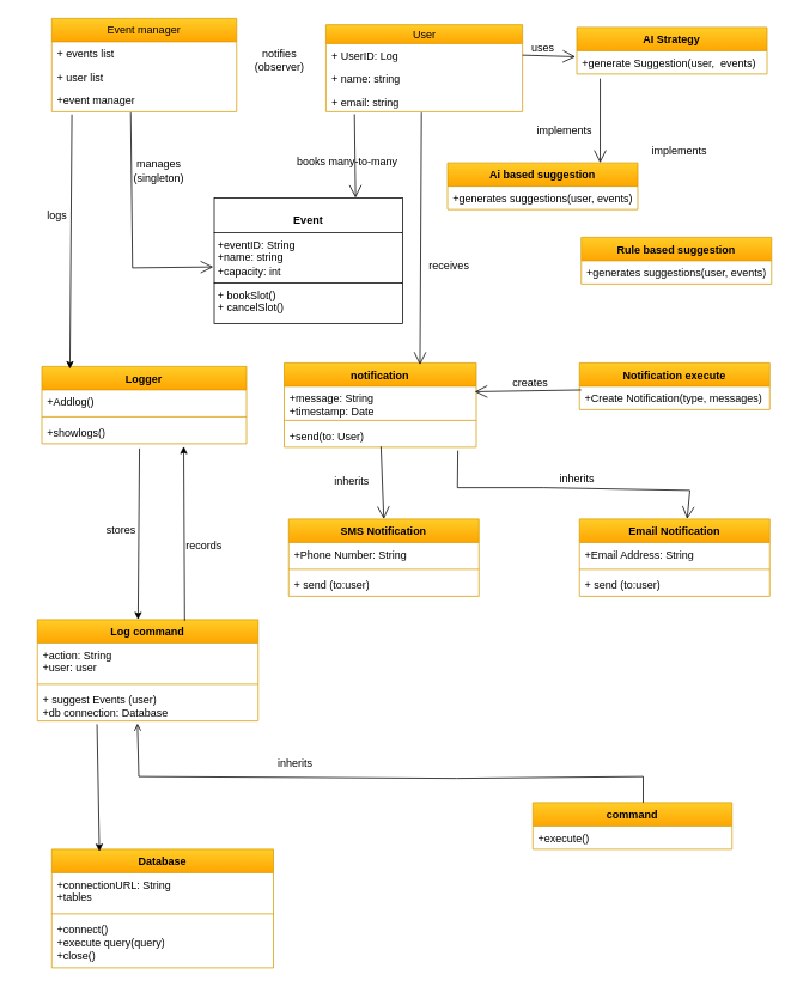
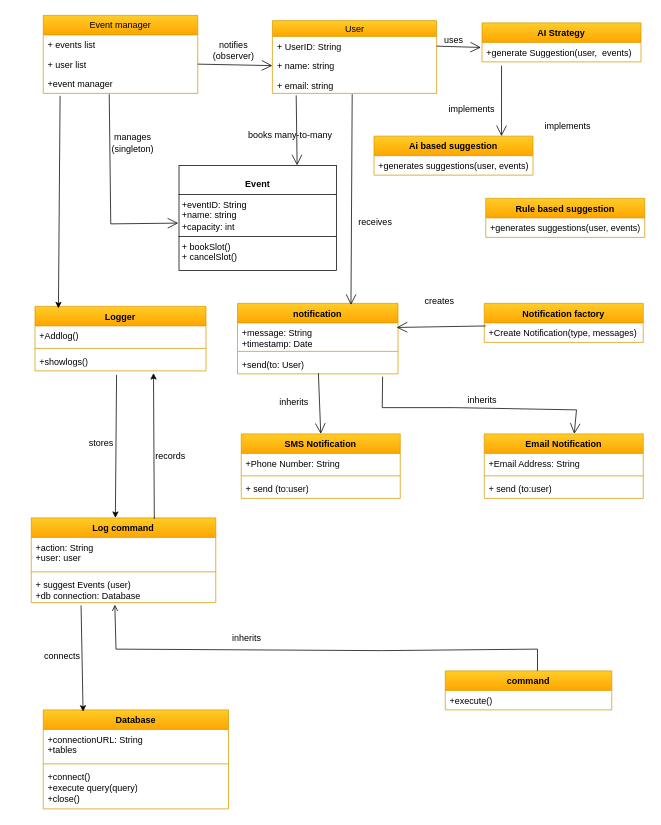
  <mxCell id="0" />
  <mxCell id="1" parent="0" />
  <mxCell id="2" value="Event manager" style="swimlane;fontStyle=0;childLayout=stackLayout;horizontal=1;startSize=26;horizontalStack=0;resizeParent=1;resizeParentMax=0;resizeLast=0;collapsible=1;marginBottom=0;whiteSpace=wrap;html=1;strokeColor=#d79b00;fillColor=#ffcd28;gradientColor=#ffa500;" parent="1" vertex="1"><mxGeometry x="57" y="20" width="206" height="104" as="geometry" /></mxCell>
  <mxCell id="3" value="+ events list" style="text;align=left;verticalAlign=top;spacingLeft=4;spacingRight=4;overflow=hidden;rotatable=0;points=[[0,0.5],[1,0.5]];portConstraint=eastwest;whiteSpace=wrap;html=1;" parent="2" vertex="1"><mxGeometry y="26" width="206" height="26" as="geometry" /></mxCell>
  <mxCell id="4" value="+ user list" style="text;strokeColor=none;fillColor=none;align=left;verticalAlign=top;spacingLeft=4;spacingRight=4;overflow=hidden;rotatable=0;points=[[0,0.5],[1,0.5]];portConstraint=eastwest;whiteSpace=wrap;html=1;" parent="2" vertex="1"><mxGeometry y="52" width="206" height="26" as="geometry" /></mxCell>
  <mxCell id="5" value="+event manager" style="text;strokeColor=none;fillColor=none;align=left;verticalAlign=top;spacingLeft=4;spacingRight=4;overflow=hidden;rotatable=0;points=[[0,0.5],[1,0.5]];portConstraint=eastwest;whiteSpace=wrap;html=1;" parent="2" vertex="1"><mxGeometry y="78" width="206" height="26" as="geometry" /></mxCell>
  <mxCell id="6" value="&lt;p style=&quot;margin:0px;margin-top:4px;text-align:center;&quot;&gt;&lt;br&gt;&lt;b&gt;Event&lt;/b&gt;&lt;/p&gt;&lt;hr size=&quot;1&quot; style=&quot;border-style:solid;&quot;&gt;&lt;p style=&quot;margin:0px;margin-left:4px;&quot;&gt;+eventID: String&lt;br&gt;+name: string&lt;/p&gt;&lt;p style=&quot;margin:0px;margin-left:4px;&quot;&gt;+capacity: int&lt;/p&gt;&lt;hr size=&quot;1&quot; style=&quot;border-style:solid;&quot;&gt;&lt;p style=&quot;margin:0px;margin-left:4px;&quot;&gt;+ bookSlot()&lt;br&gt;+ cancelSlot()&lt;/p&gt;" style="verticalAlign=top;align=left;overflow=fill;html=1;whiteSpace=wrap;" parent="1" vertex="1"><mxGeometry x="238" y="220" width="210" height="140" as="geometry" /></mxCell>
+ <mxCell id="7" value="" style="endArrow=open;endFill=1;endSize=12;html=1;rounded=0;entryX=0;entryY=0.5;entryDx=0;entryDy=0;exitX=1;exitY=0.5;exitDx=0;exitDy=0;" parent="1" source="4" target="39" edge="1"><mxGeometry width="160" relative="1" as="geometry"><mxPoint x="400.5" y="147" as="sourcePoint" /><mxPoint x="400.5" y="197" as="targetPoint" /></mxGeometry></mxCell>
  <mxCell id="8" value="notification" style="swimlane;fontStyle=1;align=center;verticalAlign=top;childLayout=stackLayout;horizontal=1;startSize=26;horizontalStack=0;resizeParent=1;resizeParentMax=0;resizeLast=0;collapsible=1;marginBottom=0;whiteSpace=wrap;html=1;fillColor=#ffcd28;gradientColor=#ffa500;strokeColor=#d79b00;" parent="1" vertex="1"><mxGeometry x="316" y="404" width="214" height="94" as="geometry" /></mxCell>
  <mxCell id="9" value="&lt;div&gt;+message: String&lt;/div&gt;&lt;div&gt;+timestamp: Date&lt;/div&gt;" style="text;strokeColor=none;fillColor=none;align=left;verticalAlign=top;spacingLeft=4;spacingRight=4;overflow=hidden;rotatable=0;points=[[0,0.5],[1,0.5]];portConstraint=eastwest;whiteSpace=wrap;html=1;" parent="8" vertex="1"><mxGeometry y="26" width="214" height="34" as="geometry" /></mxCell>
  <mxCell id="10" value="" style="line;strokeWidth=1;fillColor=none;align=left;verticalAlign=middle;spacingTop=-1;spacingLeft=3;spacingRight=3;rotatable=0;labelPosition=right;points=[];portConstraint=eastwest;strokeColor=inherit;" parent="8" vertex="1"><mxGeometry y="60" width="214" height="8" as="geometry" /></mxCell>
  <mxCell id="11" value="+send(to: User)" style="text;strokeColor=none;fillColor=none;align=left;verticalAlign=top;spacingLeft=4;spacingRight=4;overflow=hidden;rotatable=0;points=[[0,0.5],[1,0.5]];portConstraint=eastwest;whiteSpace=wrap;html=1;" parent="8" vertex="1"><mxGeometry y="68" width="214" height="26" as="geometry" /></mxCell>
- <mxCell id="12" value="Notification execute" style="swimlane;fontStyle=1;align=center;verticalAlign=top;childLayout=stackLayout;horizontal=1;startSize=26;horizontalStack=0;resizeParent=1;resizeParentMax=0;resizeLast=0;collapsible=1;marginBottom=0;whiteSpace=wrap;html=1;fillColor=#ffcd28;gradientColor=#ffa500;strokeColor=#d79b00;" parent="1" vertex="1"><mxGeometry x="645" y="404" width="212" height="52" as="geometry" /></mxCell>
+ <mxCell id="12" value="Notification factory" style="swimlane;fontStyle=1;align=center;verticalAlign=top;childLayout=stackLayout;horizontal=1;startSize=26;horizontalStack=0;resizeParent=1;resizeParentMax=0;resizeLast=0;collapsible=1;marginBottom=0;whiteSpace=wrap;html=1;fillColor=#ffcd28;gradientColor=#ffa500;strokeColor=#d79b00;" parent="1" vertex="1"><mxGeometry x="645" y="404" width="212" height="52" as="geometry" /></mxCell>
  <mxCell id="13" value="+Create Notification(type, messages)" style="text;strokeColor=none;fillColor=none;align=left;verticalAlign=top;spacingLeft=4;spacingRight=4;overflow=hidden;rotatable=0;points=[[0,0.5],[1,0.5]];portConstraint=eastwest;whiteSpace=wrap;html=1;" parent="12" vertex="1"><mxGeometry y="26" width="212" height="26" as="geometry" /></mxCell>
  <mxCell id="14" value="SMS Notification" style="swimlane;fontStyle=1;align=center;verticalAlign=top;childLayout=stackLayout;horizontal=1;startSize=26;horizontalStack=0;resizeParent=1;resizeParentMax=0;resizeLast=0;collapsible=1;marginBottom=0;whiteSpace=wrap;html=1;fillColor=#ffcd28;gradientColor=#ffa500;strokeColor=#d79b00;" parent="1" vertex="1"><mxGeometry x="321" y="578" width="212" height="86" as="geometry" /></mxCell>
  <mxCell id="15" value="+Phone Number: String" style="text;strokeColor=none;fillColor=none;align=left;verticalAlign=top;spacingLeft=4;spacingRight=4;overflow=hidden;rotatable=0;points=[[0,0.5],[1,0.5]];portConstraint=eastwest;whiteSpace=wrap;html=1;" parent="14" vertex="1"><mxGeometry y="26" width="212" height="26" as="geometry" /></mxCell>
  <mxCell id="16" value="" style="line;strokeWidth=1;fillColor=none;align=left;verticalAlign=middle;spacingTop=-1;spacingLeft=3;spacingRight=3;rotatable=0;labelPosition=right;points=[];portConstraint=eastwest;strokeColor=inherit;" parent="14" vertex="1"><mxGeometry y="52" width="212" height="8" as="geometry" /></mxCell>
  <mxCell id="17" value="+ send (to:user)" style="text;strokeColor=none;fillColor=none;align=left;verticalAlign=top;spacingLeft=4;spacingRight=4;overflow=hidden;rotatable=0;points=[[0,0.5],[1,0.5]];portConstraint=eastwest;whiteSpace=wrap;html=1;" parent="14" vertex="1"><mxGeometry y="60" width="212" height="26" as="geometry" /></mxCell>
  <mxCell id="18" value="Log command" style="swimlane;fontStyle=1;align=center;verticalAlign=top;childLayout=stackLayout;horizontal=1;startSize=26;horizontalStack=0;resizeParent=1;resizeParentMax=0;resizeLast=0;collapsible=1;marginBottom=0;whiteSpace=wrap;html=1;fillColor=#ffcd28;gradientColor=#ffa500;strokeColor=#d79b00;" parent="1" vertex="1"><mxGeometry y="690" width="246" height="113" as="geometry" x="41" /></mxCell>
  <mxCell id="19" value="+action: String&lt;div&gt;+user: user&lt;/div&gt;" style="text;strokeColor=none;fillColor=none;align=left;verticalAlign=top;spacingLeft=4;spacingRight=4;overflow=hidden;rotatable=0;points=[[0,0.5],[1,0.5]];portConstraint=eastwest;whiteSpace=wrap;html=1;" parent="18" vertex="1"><mxGeometry y="26" width="246" height="42" as="geometry" /></mxCell>
  <mxCell id="20" value="" style="line;strokeWidth=1;fillColor=none;align=left;verticalAlign=middle;spacingTop=-1;spacingLeft=3;spacingRight=3;rotatable=0;labelPosition=right;points=[];portConstraint=eastwest;strokeColor=inherit;" parent="18" vertex="1"><mxGeometry y="68" width="246" height="8" as="geometry" /></mxCell>
  <mxCell id="21" value="+ suggest Events (user)&lt;div&gt;+db connection: Database&lt;/div&gt;" style="text;strokeColor=none;fillColor=none;align=left;verticalAlign=top;spacingLeft=4;spacingRight=4;overflow=hidden;rotatable=0;points=[[0,0.5],[1,0.5]];portConstraint=eastwest;whiteSpace=wrap;html=1;" parent="18" vertex="1"><mxGeometry y="76" width="246" height="37" as="geometry" /></mxCell>
  <mxCell id="22" value="command" style="swimlane;fontStyle=1;align=center;verticalAlign=top;childLayout=stackLayout;horizontal=1;startSize=26;horizontalStack=0;resizeParent=1;resizeParentMax=0;resizeLast=0;collapsible=1;marginBottom=0;whiteSpace=wrap;html=1;fillColor=#ffcd28;gradientColor=#ffa500;strokeColor=#d79b00;" parent="1" vertex="1"><mxGeometry x="593" y="894" width="222" height="52" as="geometry" /></mxCell>
  <mxCell id="23" value="+execute()" style="text;strokeColor=none;fillColor=none;align=left;verticalAlign=top;spacingLeft=4;spacingRight=4;overflow=hidden;rotatable=0;points=[[0,0.5],[1,0.5]];portConstraint=eastwest;whiteSpace=wrap;html=1;" parent="22" vertex="1"><mxGeometry y="26" width="222" height="26" as="geometry" /></mxCell>
  <mxCell id="24" value="records" style="text;html=1;align=center;verticalAlign=middle;whiteSpace=wrap;rounded=0;" parent="1" vertex="1"><mxGeometry x="152" y="593" width="150" height="30" as="geometry" /></mxCell>
- <mxCell id="25" value="logs&amp;nbsp;" style="text;html=1;align=center;verticalAlign=middle;whiteSpace=wrap;rounded=0;" parent="1" vertex="1"><mxGeometry x="20" y="225" width="90" height="30" as="geometry" /></mxCell>
  <mxCell id="26" value="receives" style="text;html=1;align=center;verticalAlign=middle;whiteSpace=wrap;rounded=0;" parent="1" vertex="1"><mxGeometry x="455" y="281" width="90" height="30" as="geometry" /></mxCell>
  <mxCell id="27" value="notifies&lt;div&gt;(observer)&lt;/div&gt;" style="text;html=1;align=center;verticalAlign=middle;whiteSpace=wrap;rounded=0;" parent="1" vertex="1"><mxGeometry x="266" y="52" width="90" height="30" as="geometry" /></mxCell>
  <mxCell id="28" value="stores" style="text;html=1;align=center;verticalAlign=middle;resizable=0;points=[];autosize=1;strokeColor=none;fillColor=none;" parent="1" vertex="1"><mxGeometry x="108" y="578" width="51" height="26" as="geometry" /></mxCell>
  <mxCell id="29" value="&lt;div&gt;&lt;br&gt;&lt;/div&gt;manages&lt;div&gt;(singleton)&lt;/div&gt;" style="text;html=1;align=center;verticalAlign=middle;resizable=0;points=[];autosize=1;strokeColor=none;fillColor=none;" parent="1" vertex="1"><mxGeometry x="139" y="155" width="74" height="55" as="geometry" /></mxCell>
  <mxCell id="30" value="uses" style="text;html=1;align=center;verticalAlign=middle;resizable=0;points=[];autosize=1;strokeColor=none;fillColor=none;" parent="1" vertex="1"><mxGeometry x="582.5" y="40" width="43" height="26" as="geometry" /></mxCell>
  <mxCell id="31" value="inherits" style="text;html=1;align=center;verticalAlign=middle;resizable=0;points=[];autosize=1;strokeColor=none;fillColor=none;" parent="1" vertex="1"><mxGeometry x="362.5" y="523" width="57" height="26" as="geometry" /></mxCell>
  <mxCell id="32" value="implements" style="text;html=1;align=center;verticalAlign=middle;resizable=0;points=[];autosize=1;strokeColor=none;fillColor=none;" parent="1" vertex="1"><mxGeometry x="716" y="155" width="79" height="26" as="geometry" /></mxCell>
  <mxCell id="33" value="" style="endArrow=open;endFill=1;endSize=12;html=1;rounded=0;exitX=0.904;exitY=1.141;exitDx=0;exitDy=0;exitPerimeter=0;entryX=0.566;entryY=0;entryDx=0;entryDy=0;entryPerimeter=0;" parent="1" source="11" target="53" edge="1"><mxGeometry width="160" relative="1" as="geometry"><mxPoint x="706" y="529" as="sourcePoint" /><mxPoint x="671" y="515" as="targetPoint" /><Array as="points"><mxPoint x="509" y="543" /><mxPoint x="605" y="543" /><mxPoint x="768" y="546" /></Array></mxGeometry></mxCell>
- <mxCell id="34" value="creates" style="text;html=1;align=center;verticalAlign=middle;resizable=0;points=[];autosize=1;strokeColor=none;fillColor=none;" parent="1" vertex="1"><mxGeometry x="560" y="411" width="60" height="30" as="geometry" /></mxCell>
+ <mxCell id="34" value="creates" style="text;html=1;align=center;verticalAlign=middle;resizable=0;points=[];autosize=1;strokeColor=none;fillColor=none;" parent="1" vertex="1"><mxGeometry x="555" y="386" width="60" height="30" as="geometry" /></mxCell>
  <mxCell id="35" value="" style="endArrow=open;endFill=1;endSize=12;html=1;rounded=0;exitX=0.504;exitY=0.97;exitDx=0;exitDy=0;exitPerimeter=0;entryX=0.5;entryY=0;entryDx=0;entryDy=0;" parent="1" source="11" target="14" edge="1"><mxGeometry width="160" relative="1" as="geometry"><mxPoint x="400" y="507" as="sourcePoint" /><mxPoint x="384" y="525" as="targetPoint" /></mxGeometry></mxCell>
  <mxCell id="36" value="" style="endArrow=classic;html=1;rounded=0;entryX=0.456;entryY=0;entryDx=0;entryDy=0;exitX=0.477;exitY=1.205;exitDx=0;exitDy=0;exitPerimeter=0;entryPerimeter=0;" parent="1" source="62" target="18" edge="1"><mxGeometry width="50" height="50" relative="1" as="geometry"><mxPoint x="352" y="707" as="sourcePoint" /><mxPoint x="611" y="763" as="targetPoint" /></mxGeometry></mxCell>
  <mxCell id="37" value="User" style="swimlane;fontStyle=0;childLayout=stackLayout;horizontal=1;startSize=21;fillColor=#ffcd28;horizontalStack=0;resizeParent=1;resizeParentMax=0;resizeLast=0;collapsible=1;marginBottom=0;whiteSpace=wrap;html=1;strokeColor=#d79b00;gradientColor=#ffa500;" vertex="1" parent="1"><mxGeometry x="362.5" y="27" width="219" height="97" as="geometry" /></mxCell>
- <mxCell id="38" value="+ UserID: Log" style="text;strokeColor=none;fillColor=none;align=left;verticalAlign=top;spacingLeft=4;spacingRight=4;overflow=hidden;rotatable=0;points=[[0,0.5],[1,0.5]];portConstraint=eastwest;whiteSpace=wrap;html=1;" vertex="1" parent="37"><mxGeometry y="21" width="219" height="26" as="geometry" /></mxCell>
+ <mxCell id="38" value="+ UserID: String" style="text;strokeColor=none;fillColor=none;align=left;verticalAlign=top;spacingLeft=4;spacingRight=4;overflow=hidden;rotatable=0;points=[[0,0.5],[1,0.5]];portConstraint=eastwest;whiteSpace=wrap;html=1;" vertex="1" parent="37"><mxGeometry y="21" width="219" height="26" as="geometry" /></mxCell>
  <mxCell id="39" value="+ name: string" style="text;strokeColor=none;fillColor=none;align=left;verticalAlign=top;spacingLeft=4;spacingRight=4;overflow=hidden;rotatable=0;points=[[0,0.5],[1,0.5]];portConstraint=eastwest;whiteSpace=wrap;html=1;" vertex="1" parent="37"><mxGeometry y="47" width="219" height="26" as="geometry" /></mxCell>
  <mxCell id="40" value="+ email: string" style="text;strokeColor=none;fillColor=none;align=left;verticalAlign=top;spacingLeft=4;spacingRight=4;overflow=hidden;rotatable=0;points=[[0,0.5],[1,0.5]];portConstraint=eastwest;whiteSpace=wrap;html=1;" vertex="1" parent="37"><mxGeometry y="73" width="219" height="24" as="geometry" /></mxCell>
  <mxCell id="41" value="" style="endArrow=open;endFill=1;endSize=12;html=1;rounded=0;entryX=-0.005;entryY=0.55;entryDx=0;entryDy=0;exitX=0.427;exitY=1.038;exitDx=0;exitDy=0;exitPerimeter=0;entryPerimeter=0;" edge="1" parent="1" source="5" target="6"><mxGeometry width="160" relative="1" as="geometry"><mxPoint x="114" y="183" as="sourcePoint" /><mxPoint x="215" y="183" as="targetPoint" /><Array as="points"><mxPoint x="147" y="298" /></Array></mxGeometry></mxCell>
  <mxCell id="42" value="" style="endArrow=open;endFill=1;endSize=12;html=1;rounded=0;entryX=0.75;entryY=0;entryDx=0;entryDy=0;exitX=0.145;exitY=1.115;exitDx=0;exitDy=0;exitPerimeter=0;" edge="1" parent="1" source="40" target="6"><mxGeometry width="160" relative="1" as="geometry"><mxPoint x="284" y="160" as="sourcePoint" /><mxPoint x="385" y="160" as="targetPoint" /></mxGeometry></mxCell>
  <mxCell id="43" value="AI Strategy" style="swimlane;fontStyle=1;align=center;verticalAlign=top;childLayout=stackLayout;horizontal=1;startSize=26;horizontalStack=0;resizeParent=1;resizeParentMax=0;resizeLast=0;collapsible=1;marginBottom=0;whiteSpace=wrap;html=1;fillColor=#ffcd28;gradientColor=#ffa500;strokeColor=#d79b00;" vertex="1" parent="1"><mxGeometry x="642" y="30" width="212" height="52" as="geometry" /></mxCell>
  <mxCell id="44" value="+generate Suggestion(user,&amp;nbsp; events)" style="text;strokeColor=none;fillColor=none;align=left;verticalAlign=top;spacingLeft=4;spacingRight=4;overflow=hidden;rotatable=0;points=[[0,0.5],[1,0.5]];portConstraint=eastwest;whiteSpace=wrap;html=1;" vertex="1" parent="43"><mxGeometry y="26" width="212" height="26" as="geometry" /></mxCell>
  <mxCell id="45" value="" style="endArrow=open;endFill=1;endSize=12;html=1;rounded=0;entryX=-0.007;entryY=0.261;entryDx=0;entryDy=0;exitX=1;exitY=0.5;exitDx=0;exitDy=0;entryPerimeter=0;" edge="1" parent="1" source="38" target="44"><mxGeometry width="160" relative="1" as="geometry"><mxPoint x="611" y="206" as="sourcePoint" /><mxPoint x="613" y="299" as="targetPoint" /></mxGeometry></mxCell>
  <mxCell id="46" value="Ai based suggestion" style="swimlane;fontStyle=1;align=center;verticalAlign=top;childLayout=stackLayout;horizontal=1;startSize=26;horizontalStack=0;resizeParent=1;resizeParentMax=0;resizeLast=0;collapsible=1;marginBottom=0;whiteSpace=wrap;html=1;fillColor=#ffcd28;gradientColor=#ffa500;strokeColor=#d79b00;" vertex="1" parent="1"><mxGeometry x="498" y="181" width="212" height="52" as="geometry" /></mxCell>
  <mxCell id="47" value="+generates suggestions(user, events)" style="text;strokeColor=none;fillColor=none;align=left;verticalAlign=top;spacingLeft=4;spacingRight=4;overflow=hidden;rotatable=0;points=[[0,0.5],[1,0.5]];portConstraint=eastwest;whiteSpace=wrap;html=1;" vertex="1" parent="46"><mxGeometry y="26" width="212" height="26" as="geometry" /></mxCell>
  <mxCell id="48" value="Rule based suggestion" style="swimlane;fontStyle=1;align=center;verticalAlign=top;childLayout=stackLayout;horizontal=1;startSize=26;horizontalStack=0;resizeParent=1;resizeParentMax=0;resizeLast=0;collapsible=1;marginBottom=0;whiteSpace=wrap;html=1;fillColor=#ffcd28;gradientColor=#ffa500;strokeColor=#d79b00;" vertex="1" parent="1"><mxGeometry x="647" y="264" width="212" height="52" as="geometry" /></mxCell>
  <mxCell id="49" value="+generates suggestions(user, events)" style="text;strokeColor=none;fillColor=none;align=left;verticalAlign=top;spacingLeft=4;spacingRight=4;overflow=hidden;rotatable=0;points=[[0,0.5],[1,0.5]];portConstraint=eastwest;whiteSpace=wrap;html=1;" vertex="1" parent="48"><mxGeometry y="26" width="212" height="26" as="geometry" /></mxCell>
  <mxCell id="50" value="" style="endArrow=open;endFill=1;endSize=12;html=1;rounded=0;entryX=0.802;entryY=0;entryDx=0;entryDy=0;exitX=0.123;exitY=1.192;exitDx=0;exitDy=0;entryPerimeter=0;exitPerimeter=0;" edge="1" parent="1" source="44" target="46"><mxGeometry width="160" relative="1" as="geometry"><mxPoint x="699" y="126" as="sourcePoint" /><mxPoint x="759" y="128" as="targetPoint" /></mxGeometry></mxCell>
  <mxCell id="51" value="" style="endArrow=open;endFill=1;endSize=12;html=1;rounded=0;entryX=0.707;entryY=0.022;entryDx=0;entryDy=0;exitX=0.486;exitY=1.042;exitDx=0;exitDy=0;entryPerimeter=0;exitPerimeter=0;" edge="1" parent="1" source="40" target="8"><mxGeometry width="160" relative="1" as="geometry"><mxPoint x="471.44" y="222" as="sourcePoint" /><mxPoint x="471.44" y="316" as="targetPoint" /></mxGeometry></mxCell>
  <mxCell id="52" value="" style="endArrow=open;endFill=1;endSize=12;html=1;rounded=0;exitX=0.009;exitY=0.158;exitDx=0;exitDy=0;exitPerimeter=0;entryX=0.992;entryY=0.18;entryDx=0;entryDy=0;entryPerimeter=0;" edge="1" parent="1" source="13" target="9"><mxGeometry width="160" relative="1" as="geometry"><mxPoint x="569" y="422" as="sourcePoint" /><mxPoint x="530" y="447" as="targetPoint" /></mxGeometry></mxCell>
  <mxCell id="53" value="Email Notification" style="swimlane;fontStyle=1;align=center;verticalAlign=top;childLayout=stackLayout;horizontal=1;startSize=26;horizontalStack=0;resizeParent=1;resizeParentMax=0;resizeLast=0;collapsible=1;marginBottom=0;whiteSpace=wrap;html=1;fillColor=#ffcd28;gradientColor=#ffa500;strokeColor=#d79b00;" vertex="1" parent="1"><mxGeometry x="645" y="578" width="212" height="86" as="geometry" /></mxCell>
  <mxCell id="54" value="+Email Address: String" style="text;strokeColor=none;fillColor=none;align=left;verticalAlign=top;spacingLeft=4;spacingRight=4;overflow=hidden;rotatable=0;points=[[0,0.5],[1,0.5]];portConstraint=eastwest;whiteSpace=wrap;html=1;" vertex="1" parent="53"><mxGeometry y="26" width="212" height="26" as="geometry" /></mxCell>
  <mxCell id="55" value="" style="line;strokeWidth=1;fillColor=none;align=left;verticalAlign=middle;spacingTop=-1;spacingLeft=3;spacingRight=3;rotatable=0;labelPosition=right;points=[];portConstraint=eastwest;strokeColor=inherit;" vertex="1" parent="53"><mxGeometry y="52" width="212" height="8" as="geometry" /></mxCell>
  <mxCell id="56" value="+ send (to:user)" style="text;strokeColor=none;fillColor=none;align=left;verticalAlign=top;spacingLeft=4;spacingRight=4;overflow=hidden;rotatable=0;points=[[0,0.5],[1,0.5]];portConstraint=eastwest;whiteSpace=wrap;html=1;" vertex="1" parent="53"><mxGeometry y="60" width="212" height="26" as="geometry" /></mxCell>
  <mxCell id="57" value="inherits" style="text;html=1;align=center;verticalAlign=middle;resizable=0;points=[];autosize=1;strokeColor=none;fillColor=none;" vertex="1" parent="1"><mxGeometry x="613" y="520" width="57" height="26" as="geometry" /></mxCell>
  <mxCell id="58" value="implements" style="text;html=1;align=center;verticalAlign=middle;resizable=0;points=[];autosize=1;strokeColor=none;fillColor=none;" vertex="1" parent="1"><mxGeometry x="588.5" y="132" width="79" height="26" as="geometry" /></mxCell>
  <mxCell id="59" value="Logger" style="swimlane;fontStyle=1;align=center;verticalAlign=top;childLayout=stackLayout;horizontal=1;startSize=26;horizontalStack=0;resizeParent=1;resizeParentMax=0;resizeLast=0;collapsible=1;marginBottom=0;whiteSpace=wrap;html=1;fillColor=#ffcd28;gradientColor=#ffa500;strokeColor=#d79b00;" vertex="1" parent="1"><mxGeometry x="46" y="408" width="228" height="86" as="geometry" /></mxCell>
  <mxCell id="60" value="+Addlog()" style="text;strokeColor=none;fillColor=none;align=left;verticalAlign=top;spacingLeft=4;spacingRight=4;overflow=hidden;rotatable=0;points=[[0,0.5],[1,0.5]];portConstraint=eastwest;whiteSpace=wrap;html=1;" vertex="1" parent="59"><mxGeometry y="26" width="228" height="26" as="geometry" /></mxCell>
  <mxCell id="61" value="" style="line;strokeWidth=1;fillColor=none;align=left;verticalAlign=middle;spacingTop=-1;spacingLeft=3;spacingRight=3;rotatable=0;labelPosition=right;points=[];portConstraint=eastwest;strokeColor=inherit;" vertex="1" parent="59"><mxGeometry y="52" width="228" height="8" as="geometry" /></mxCell>
  <mxCell id="62" value="+showlogs()" style="text;strokeColor=none;fillColor=none;align=left;verticalAlign=top;spacingLeft=4;spacingRight=4;overflow=hidden;rotatable=0;points=[[0,0.5],[1,0.5]];portConstraint=eastwest;whiteSpace=wrap;html=1;" vertex="1" parent="59"><mxGeometry y="60" width="228" height="26" as="geometry" /></mxCell>
  <mxCell id="63" value="" style="endArrow=classic;html=1;rounded=0;entryX=0.137;entryY=0.03;entryDx=0;entryDy=0;exitX=0.109;exitY=1.124;exitDx=0;exitDy=0;exitPerimeter=0;entryPerimeter=0;" edge="1" parent="1" source="5" target="59"><mxGeometry width="50" height="50" relative="1" as="geometry"><mxPoint x="86" y="303" as="sourcePoint" /><mxPoint x="163" y="412" as="targetPoint" /></mxGeometry></mxCell>
  <mxCell id="64" value="" style="endArrow=classic;html=1;rounded=0;exitX=0.667;exitY=0.012;exitDx=0;exitDy=0;exitPerimeter=0;" edge="1" parent="1" source="18"><mxGeometry width="50" height="50" relative="1" as="geometry"><mxPoint x="216" y="556" as="sourcePoint" /><mxPoint x="204" y="497" as="targetPoint" /></mxGeometry></mxCell>
  <mxCell id="65" value="" style="endArrow=open;html=1;rounded=0;entryX=0.453;entryY=1.077;entryDx=0;entryDy=0;entryPerimeter=0;exitX=0.554;exitY=0;exitDx=0;exitDy=0;exitPerimeter=0;" parent="1" source="22" target="21" edge="1"><mxGeometry width="50" height="50" relative="1" as="geometry"><mxPoint x="501" y="896" as="sourcePoint" /><mxPoint x="396" y="962" as="targetPoint" /><Array as="points"><mxPoint x="716" y="865" /><mxPoint x="508" y="867" /><mxPoint x="154" y="865" /></Array></mxGeometry></mxCell>
  <mxCell id="66" value="inherits" style="text;html=1;align=center;verticalAlign=middle;resizable=0;points=[];autosize=1;strokeColor=none;fillColor=none;" vertex="1" parent="1"><mxGeometry x="299" y="838" width="57" height="26" as="geometry" /></mxCell>
  <mxCell id="67" value="books many-to-many" style="text;html=1;align=center;verticalAlign=middle;resizable=0;points=[];autosize=1;strokeColor=none;fillColor=none;" vertex="1" parent="1"><mxGeometry x="321" y="167" width="130" height="26" as="geometry" /></mxCell>
  <mxCell id="68" value="Database" style="swimlane;fontStyle=1;align=center;verticalAlign=top;childLayout=stackLayout;horizontal=1;startSize=26;horizontalStack=0;resizeParent=1;resizeParentMax=0;resizeLast=0;collapsible=1;marginBottom=0;whiteSpace=wrap;html=1;fillColor=#ffcd28;gradientColor=#ffa500;strokeColor=#d79b00;" vertex="1" parent="1"><mxGeometry x="57" y="946" width="247" height="132" as="geometry" /></mxCell>
  <mxCell id="69" value="+connectionURL: String&lt;div&gt;+tables&lt;/div&gt;" style="text;strokeColor=none;fillColor=none;align=left;verticalAlign=top;spacingLeft=4;spacingRight=4;overflow=hidden;rotatable=0;points=[[0,0.5],[1,0.5]];portConstraint=eastwest;whiteSpace=wrap;html=1;" vertex="1" parent="68"><mxGeometry y="26" width="247" height="42" as="geometry" /></mxCell>
  <mxCell id="70" value="" style="line;strokeWidth=1;fillColor=none;align=left;verticalAlign=middle;spacingTop=-1;spacingLeft=3;spacingRight=3;rotatable=0;labelPosition=right;points=[];portConstraint=eastwest;strokeColor=inherit;" vertex="1" parent="68"><mxGeometry y="68" width="247" height="8" as="geometry" /></mxCell>
  <mxCell id="71" value="+connect()&lt;div&gt;+execute query(query)&lt;/div&gt;&lt;div&gt;+close()&lt;/div&gt;" style="text;strokeColor=none;fillColor=none;align=left;verticalAlign=top;spacingLeft=4;spacingRight=4;overflow=hidden;rotatable=0;points=[[0,0.5],[1,0.5]];portConstraint=eastwest;whiteSpace=wrap;html=1;" vertex="1" parent="68"><mxGeometry y="76" width="247" height="56" as="geometry" /></mxCell>
  <mxCell id="72" value="" style="endArrow=classic;html=1;rounded=0;exitX=0.27;exitY=1.099;exitDx=0;exitDy=0;exitPerimeter=0;entryX=0.215;entryY=0.018;entryDx=0;entryDy=0;entryPerimeter=0;" edge="1" parent="1" source="21" target="68"><mxGeometry width="50" height="50" relative="1" as="geometry"><mxPoint x="83" y="855" as="sourcePoint" /><mxPoint x="81" y="955" as="targetPoint" /></mxGeometry></mxCell>
+ <mxCell id="73" value="connects" style="text;html=1;align=center;verticalAlign=middle;resizable=0;points=[];autosize=1;strokeColor=none;fillColor=none;" vertex="1" parent="1"><mxGeometry x="49" y="862" width="66" height="26" as="geometry" /></mxCell>
